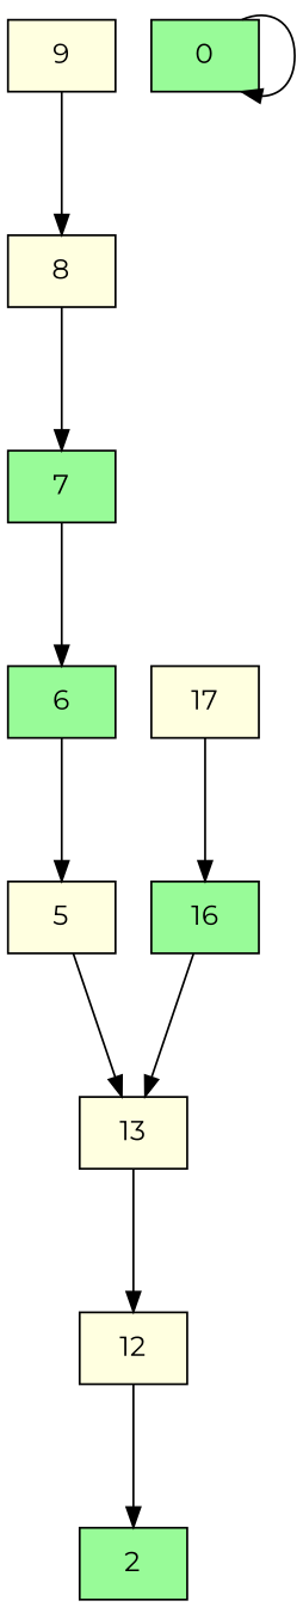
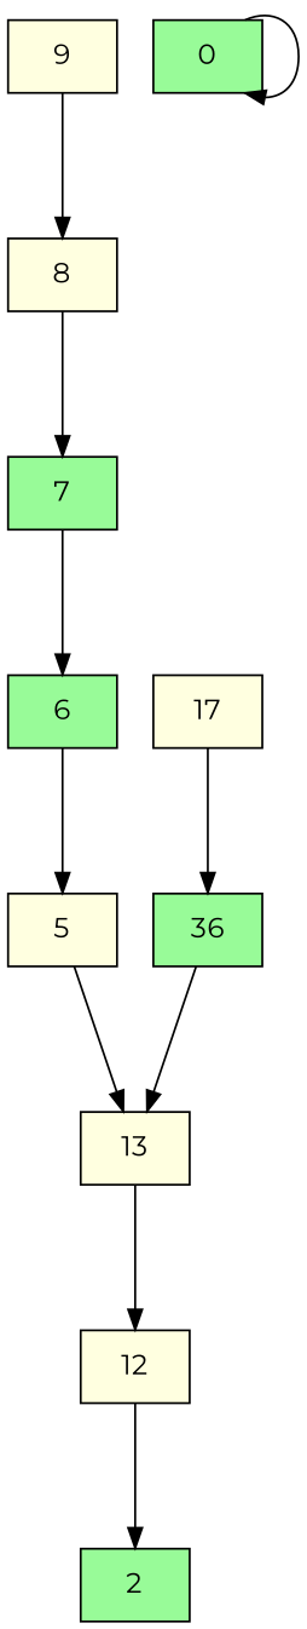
  digraph {
    dir=forward
    fontname=Montserrat
    ranksep=1.0
    node [fillcolor=lightyellow fontname=Montserrat shape=box style=filled]
    edge [dir=forward fontname=Montserrat]
    n1 [label=12]
    n2 [fillcolor=palegreen label=2]
    n3 [label=8]
    n4 [fillcolor=palegreen label=7]
    n5 [fillcolor=palegreen label=6]
    n6 [label=5]
    n7 [label=9]
    n8 [label=13]
-   n9 [fillcolor=palegreen label=16]
+   n9 [fillcolor=palegreen label=36]
    n10 [fillcolor=palegreen label=0]
    n11 [label=17]
    n1 -> n2
    n3 -> n4
    n4 -> n5
    n5 -> n6
    n6 -> n8
    n7 -> n3
    n8 -> n1
    n9 -> n8
    n10 -> n10
    n11 -> n9
  }
